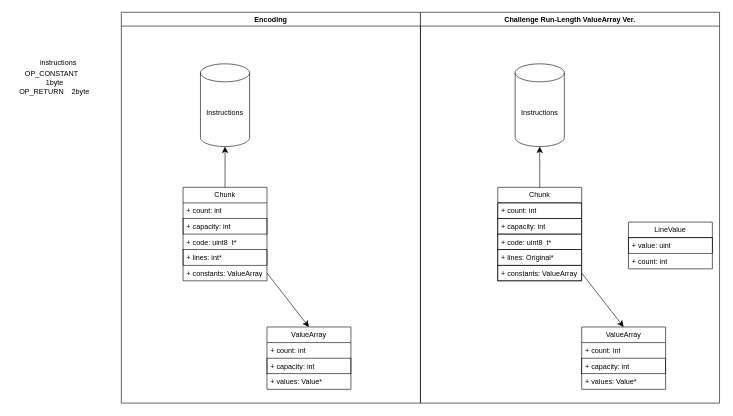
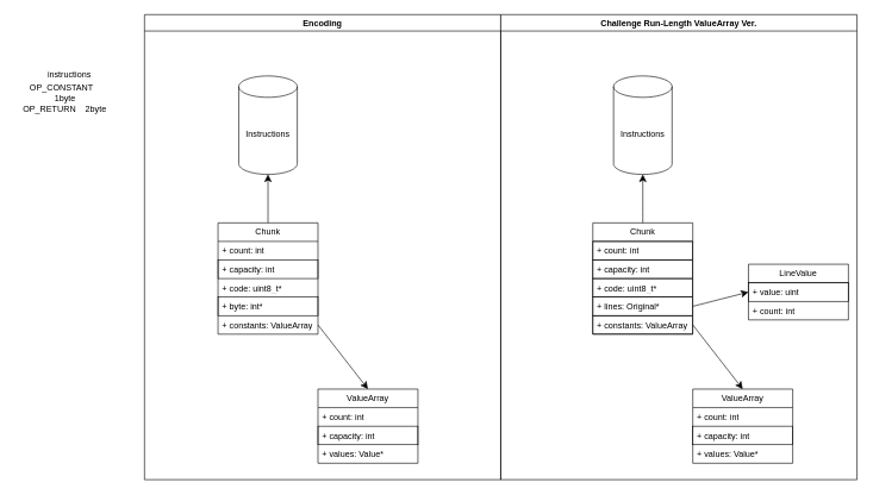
  <mxCell id="0" />
  <mxCell id="1" parent="0" />
  <mxCell id="2" value="Instructions" style="shape=cylinder3;whiteSpace=wrap;html=1;boundedLbl=1;backgroundOutline=1;size=15;" parent="1" vertex="1"><mxGeometry x="333" y="106" width="82" height="138" as="geometry" /></mxCell>
  <mxCell id="3" value="ValueArray" style="swimlane;fontStyle=0;childLayout=stackLayout;horizontal=1;startSize=26;fillColor=none;horizontalStack=0;resizeParent=1;resizeParentMax=0;resizeLast=0;collapsible=1;marginBottom=0;whiteSpace=wrap;html=1;" parent="1" vertex="1"><mxGeometry x="444" y="545" width="140" height="104" as="geometry" /></mxCell>
  <mxCell id="4" value="+ count: int&lt;div&gt;&lt;br&gt;&lt;/div&gt;" style="text;strokeColor=none;fillColor=none;align=left;verticalAlign=top;spacingLeft=4;spacingRight=4;overflow=hidden;rotatable=0;points=[[0,0.5],[1,0.5]];portConstraint=eastwest;whiteSpace=wrap;html=1;" parent="3" vertex="1"><mxGeometry y="26" width="140" height="26" as="geometry" /></mxCell>
  <mxCell id="5" value="+ capacity: int" style="text;strokeColor=default;fillColor=none;align=left;verticalAlign=top;spacingLeft=4;spacingRight=4;overflow=hidden;rotatable=0;points=[[0,0.5],[1,0.5]];portConstraint=eastwest;whiteSpace=wrap;html=1;" parent="3" vertex="1"><mxGeometry y="52" width="140" height="26" as="geometry" /></mxCell>
  <mxCell id="6" value="+ values: Value*" style="text;strokeColor=none;fillColor=none;align=left;verticalAlign=top;spacingLeft=4;spacingRight=4;overflow=hidden;rotatable=0;points=[[0,0.5],[1,0.5]];portConstraint=eastwest;whiteSpace=wrap;html=1;" parent="3" vertex="1"><mxGeometry y="78" width="140" height="26" as="geometry" /></mxCell>
  <mxCell id="7" value="" style="edgeStyle=none;curved=1;rounded=0;orthogonalLoop=1;jettySize=auto;html=1;fontSize=12;startSize=8;endSize=8;" parent="1" source="8" target="2" edge="1"><mxGeometry relative="1" as="geometry" /></mxCell>
  <mxCell id="8" value="Chunk" style="swimlane;fontStyle=0;childLayout=stackLayout;horizontal=1;startSize=26;fillColor=none;horizontalStack=0;resizeParent=1;resizeParentMax=0;resizeLast=0;collapsible=1;marginBottom=0;whiteSpace=wrap;html=1;" parent="1" vertex="1"><mxGeometry x="304" y="312" width="140" height="156" as="geometry"><mxRectangle x="-295" y="214" width="70" height="26" as="alternateBounds" /></mxGeometry></mxCell>
  <mxCell id="9" value="+ count: int" style="text;strokeColor=none;fillColor=none;align=left;verticalAlign=top;spacingLeft=4;spacingRight=4;overflow=hidden;rotatable=0;points=[[0,0.5],[1,0.5]];portConstraint=eastwest;whiteSpace=wrap;html=1;" parent="8" vertex="1"><mxGeometry y="26" width="140" height="26" as="geometry" /></mxCell>
  <mxCell id="10" value="+ capacity: int" style="text;strokeColor=default;fillColor=none;align=left;verticalAlign=top;spacingLeft=4;spacingRight=4;overflow=hidden;rotatable=0;points=[[0,0.5],[1,0.5]];portConstraint=eastwest;whiteSpace=wrap;html=1;" parent="8" vertex="1"><mxGeometry y="52" width="140" height="26" as="geometry" /></mxCell>
  <mxCell id="11" value="+ code: uint8_t*" style="text;strokeColor=none;fillColor=none;align=left;verticalAlign=top;spacingLeft=4;spacingRight=4;overflow=hidden;rotatable=0;points=[[0,0.5],[1,0.5]];portConstraint=eastwest;whiteSpace=wrap;html=1;" parent="8" vertex="1"><mxGeometry y="78" width="140" height="26" as="geometry" /></mxCell>
- <mxCell id="12" value="+ lines: int*" style="text;strokeColor=default;fillColor=none;align=left;verticalAlign=top;spacingLeft=4;spacingRight=4;overflow=hidden;rotatable=0;points=[[0,0.5],[1,0.5]];portConstraint=eastwest;whiteSpace=wrap;html=1;" parent="8" vertex="1"><mxGeometry y="104" width="140" height="26" as="geometry" /></mxCell>
+ <mxCell id="12" value="+ byte: int*" style="text;strokeColor=default;fillColor=none;align=left;verticalAlign=top;spacingLeft=4;spacingRight=4;overflow=hidden;rotatable=0;points=[[0,0.5],[1,0.5]];portConstraint=eastwest;whiteSpace=wrap;html=1;" parent="8" vertex="1"><mxGeometry y="104" width="140" height="26" as="geometry" /></mxCell>
  <mxCell id="13" value="&lt;span style=&quot;text-align: center;&quot;&gt;+ constants: ValueArray&lt;/span&gt;" style="text;strokeColor=none;fillColor=none;align=left;verticalAlign=top;spacingLeft=4;spacingRight=4;overflow=hidden;rotatable=0;points=[[0,0.5],[1,0.5]];portConstraint=eastwest;whiteSpace=wrap;html=1;" parent="8" vertex="1"><mxGeometry y="130" width="140" height="26" as="geometry" /></mxCell>
  <mxCell id="14" value="" style="edgeStyle=none;curved=1;rounded=0;orthogonalLoop=1;jettySize=auto;html=1;fontSize=12;startSize=8;endSize=8;exitX=1;exitY=0.5;exitDx=0;exitDy=0;entryX=0.5;entryY=0;entryDx=0;entryDy=0;" parent="1" source="13" target="3" edge="1"><mxGeometry relative="1" as="geometry"><mxPoint x="510" y="475" as="targetPoint" /></mxGeometry></mxCell>
  <mxCell id="15" value="Encoding" style="swimlane;" parent="1" vertex="1"><mxGeometry x="201" y="20" width="499" height="652" as="geometry" /></mxCell>
  <mxCell id="16" value="Challenge Run-Length ValueArray Ver." style="swimlane;" parent="1" vertex="1"><mxGeometry x="700" y="20" width="499" height="652" as="geometry" /></mxCell>
  <mxCell id="17" value="Instructions" style="shape=cylinder3;whiteSpace=wrap;html=1;boundedLbl=1;backgroundOutline=1;size=15;" parent="16" vertex="1"><mxGeometry x="158" y="86" width="82" height="138" as="geometry" /></mxCell>
  <mxCell id="18" value="ValueArray" style="swimlane;fontStyle=0;childLayout=stackLayout;horizontal=1;startSize=26;fillColor=none;horizontalStack=0;resizeParent=1;resizeParentMax=0;resizeLast=0;collapsible=1;marginBottom=0;whiteSpace=wrap;html=1;" parent="16" vertex="1"><mxGeometry x="269" y="525" width="140" height="104" as="geometry" /></mxCell>
  <mxCell id="19" value="+ count: int&lt;div&gt;&lt;br&gt;&lt;/div&gt;" style="text;strokeColor=none;fillColor=none;align=left;verticalAlign=top;spacingLeft=4;spacingRight=4;overflow=hidden;rotatable=0;points=[[0,0.5],[1,0.5]];portConstraint=eastwest;whiteSpace=wrap;html=1;" parent="18" vertex="1"><mxGeometry y="26" width="140" height="26" as="geometry" /></mxCell>
  <mxCell id="20" value="+ capacity: int" style="text;strokeColor=default;fillColor=none;align=left;verticalAlign=top;spacingLeft=4;spacingRight=4;overflow=hidden;rotatable=0;points=[[0,0.5],[1,0.5]];portConstraint=eastwest;whiteSpace=wrap;html=1;" parent="18" vertex="1"><mxGeometry y="52" width="140" height="26" as="geometry" /></mxCell>
  <mxCell id="21" value="+ values: Value*" style="text;strokeColor=none;fillColor=none;align=left;verticalAlign=top;spacingLeft=4;spacingRight=4;overflow=hidden;rotatable=0;points=[[0,0.5],[1,0.5]];portConstraint=eastwest;whiteSpace=wrap;html=1;" parent="18" vertex="1"><mxGeometry y="78" width="140" height="26" as="geometry" /></mxCell>
  <mxCell id="22" value="" style="edgeStyle=none;curved=1;rounded=0;orthogonalLoop=1;jettySize=auto;html=1;fontSize=12;startSize=8;endSize=8;" parent="16" source="23" target="17" edge="1"><mxGeometry relative="1" as="geometry" /></mxCell>
  <mxCell id="23" value="Chunk" style="swimlane;fontStyle=0;childLayout=stackLayout;horizontal=1;startSize=26;fillColor=none;horizontalStack=0;resizeParent=1;resizeParentMax=0;resizeLast=0;collapsible=1;marginBottom=0;whiteSpace=wrap;html=1;strokeColor=default;" parent="16" vertex="1"><mxGeometry x="129" y="292" width="140" height="156" as="geometry"><mxRectangle x="-295" y="214" width="70" height="26" as="alternateBounds" /></mxGeometry></mxCell>
  <mxCell id="24" value="+ count: int" style="text;strokeColor=default;fillColor=none;align=left;verticalAlign=top;spacingLeft=4;spacingRight=4;overflow=hidden;rotatable=0;points=[[0,0.5],[1,0.5]];portConstraint=eastwest;whiteSpace=wrap;html=1;" parent="23" vertex="1"><mxGeometry y="26" width="140" height="26" as="geometry" /></mxCell>
  <mxCell id="25" value="+ capacity: int" style="text;strokeColor=default;fillColor=none;align=left;verticalAlign=top;spacingLeft=4;spacingRight=4;overflow=hidden;rotatable=0;points=[[0,0.5],[1,0.5]];portConstraint=eastwest;whiteSpace=wrap;html=1;" parent="23" vertex="1"><mxGeometry y="52" width="140" height="26" as="geometry" /></mxCell>
  <mxCell id="26" value="+ code: uint8_t*" style="text;strokeColor=default;fillColor=none;align=left;verticalAlign=top;spacingLeft=4;spacingRight=4;overflow=hidden;rotatable=0;points=[[0,0.5],[1,0.5]];portConstraint=eastwest;whiteSpace=wrap;html=1;" parent="23" vertex="1"><mxGeometry y="78" width="140" height="26" as="geometry" /></mxCell>
  <mxCell id="27" value="+ lines: Original*" style="text;strokeColor=default;fillColor=none;align=left;verticalAlign=top;spacingLeft=4;spacingRight=4;overflow=hidden;rotatable=0;points=[[0,0.5],[1,0.5]];portConstraint=eastwest;whiteSpace=wrap;html=1;" parent="23" vertex="1"><mxGeometry y="104" width="140" height="26" as="geometry" /></mxCell>
  <mxCell id="28" value="&lt;span style=&quot;text-align: center;&quot;&gt;+ constants: ValueArray&lt;/span&gt;" style="text;strokeColor=default;fillColor=none;align=left;verticalAlign=top;spacingLeft=4;spacingRight=4;overflow=hidden;rotatable=0;points=[[0,0.5],[1,0.5]];portConstraint=eastwest;whiteSpace=wrap;html=1;" parent="23" vertex="1"><mxGeometry y="130" width="140" height="26" as="geometry" /></mxCell>
  <mxCell id="29" value="" style="edgeStyle=none;curved=1;rounded=0;orthogonalLoop=1;jettySize=auto;html=1;fontSize=12;startSize=8;endSize=8;exitX=1;exitY=0.5;exitDx=0;exitDy=0;entryX=0.5;entryY=0;entryDx=0;entryDy=0;" parent="16" source="28" target="18" edge="1"><mxGeometry relative="1" as="geometry"><mxPoint x="335" y="455" as="targetPoint" /></mxGeometry></mxCell>
  <mxCell id="30" value="LineValue" style="swimlane;fontStyle=0;childLayout=stackLayout;horizontal=1;startSize=26;fillColor=none;horizontalStack=0;resizeParent=1;resizeParentMax=0;resizeLast=0;collapsible=1;marginBottom=0;whiteSpace=wrap;html=1;swimlaneFillColor=none;" parent="16" vertex="1"><mxGeometry x="347" y="350" width="140" height="78" as="geometry" /></mxCell>
  <mxCell id="31" value="+ value: uint" style="text;strokeColor=default;fillColor=none;align=left;verticalAlign=top;spacingLeft=4;spacingRight=4;overflow=hidden;rotatable=0;points=[[0,0.5],[1,0.5]];portConstraint=eastwest;whiteSpace=wrap;html=1;" parent="30" vertex="1"><mxGeometry y="26" width="140" height="26" as="geometry" /></mxCell>
  <mxCell id="32" value="+ count: int" style="text;strokeColor=none;fillColor=none;align=left;verticalAlign=top;spacingLeft=4;spacingRight=4;overflow=hidden;rotatable=0;points=[[0,0.5],[1,0.5]];portConstraint=eastwest;whiteSpace=wrap;html=1;" parent="30" vertex="1"><mxGeometry y="52" width="140" height="26" as="geometry" /></mxCell>
+ <mxCell id="33" value="" style="edgeStyle=none;curved=1;rounded=0;orthogonalLoop=1;jettySize=auto;html=1;fontSize=12;startSize=8;endSize=8;entryX=0;entryY=0.5;entryDx=0;entryDy=0;exitX=1;exitY=0.5;exitDx=0;exitDy=0;" parent="16" source="27" target="31" edge="1"><mxGeometry relative="1" as="geometry" /></mxCell>
  <mxCell id="34" value="" style="group;movable=1;resizable=1;rotatable=1;deletable=1;editable=1;locked=0;connectable=1;" vertex="1" connectable="0" parent="1"><mxGeometry x="20" y="90" width="139" height="78" as="geometry" /></mxCell>
  <mxCell id="35" value="instructions" style="text;html=1;align=center;verticalAlign=middle;whiteSpace=wrap;rounded=0;movable=1;resizable=1;rotatable=1;deletable=1;editable=1;locked=0;connectable=1;" vertex="1" parent="34"><mxGeometry x="45.5" width="60" height="30" as="geometry" /></mxCell>
  <mxCell id="36" value="OP_CONSTANT&amp;nbsp; &amp;nbsp; 1byte" style="text;html=1;align=center;verticalAlign=middle;whiteSpace=wrap;rounded=0;movable=1;resizable=1;rotatable=1;deletable=1;editable=1;locked=0;connectable=1;" vertex="1" parent="34"><mxGeometry x="3.5" y="24" width="132" height="30" as="geometry" /></mxCell>
  <mxCell id="37" value="OP_RETURN&amp;nbsp; &amp;nbsp; 2byte" style="text;html=1;align=center;verticalAlign=middle;whiteSpace=wrap;rounded=0;movable=1;resizable=1;rotatable=1;deletable=1;editable=1;locked=0;connectable=1;" vertex="1" parent="34"><mxGeometry y="48" width="139" height="30" as="geometry" /></mxCell>
